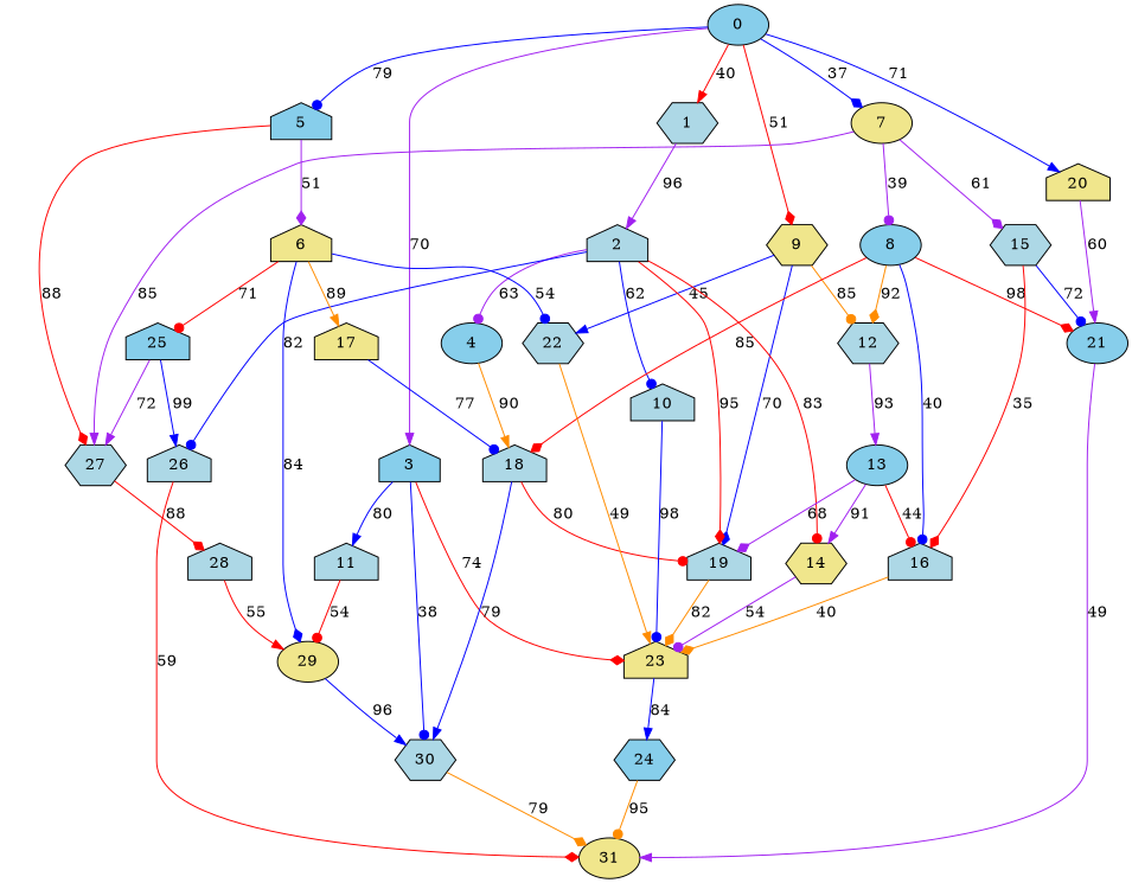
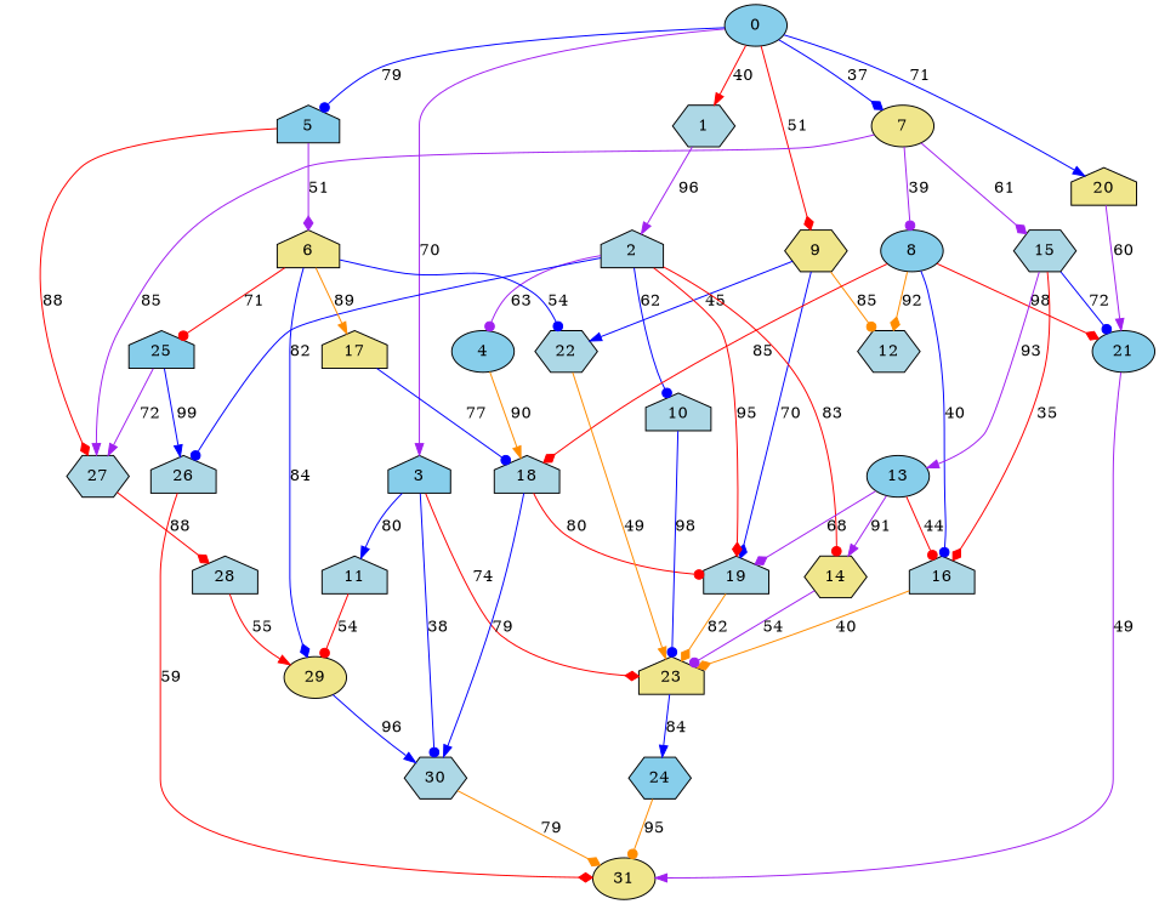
  digraph {
    node [fillcolor=lightblue shape=house style=filled]
    edge [arrowhead=normal color=blue]
    0 [fillcolor=skyblue shape=ellipse]
    1 [shape=hexagon]
    3 [fillcolor=skyblue]
    5 [fillcolor=skyblue]
    7 [fillcolor=khaki shape=ellipse]
    9 [fillcolor=khaki shape=hexagon]
    20 [fillcolor=khaki]
    2
    11
    23 [fillcolor=khaki]
    30 [shape=hexagon]
    6 [fillcolor=khaki]
    27 [shape=hexagon]
    8 [fillcolor=skyblue shape=ellipse]
    15 [shape=hexagon]
    18
    12 [shape=hexagon]
    16
    21 [fillcolor=skyblue shape=ellipse]
    19
    22 [shape=hexagon]
    4 [fillcolor=skyblue shape=ellipse]
    10
    14 [fillcolor=khaki shape=hexagon]
    26
    29 [fillcolor=khaki shape=ellipse]
    24 [fillcolor=skyblue shape=hexagon]
    31 [fillcolor=khaki shape=ellipse]
    17 [fillcolor=khaki]
    25 [fillcolor=skyblue]
    28
    13 [fillcolor=skyblue shape=ellipse]
    0 -> 1 [color=red label=40]
    0 -> 3 [color=purple label=70]
    0 -> 5 [arrowhead=dot label=79]
    0 -> 7 [arrowhead=diamond label=37]
    0 -> 9 [arrowhead=diamond color=red label=51]
    0 -> 20 [label=71]
    1 -> 2 [color=purple label=96]
    3 -> 11 [label=80]
    3 -> 23 [arrowhead=diamond color=red label=74]
    3 -> 30 [arrowhead=dot label=38]
    5 -> 6 [arrowhead=diamond color=purple label=51]
    5 -> 27 [arrowhead=diamond color=red label=88]
    7 -> 27 [color=purple label=85]
    7 -> 8 [arrowhead=dot color=purple label=39]
    7 -> 15 [arrowhead=diamond color=purple label=61]
    9 -> 12 [arrowhead=dot color=darkorange label=85]
    9 -> 19 [arrowhead=diamond label=70]
    9 -> 22 [label=45]
    20 -> 21 [color=purple label=60]
    2 -> 19 [arrowhead=diamond color=red label=95]
    2 -> 4 [arrowhead=dot color=purple label=63]
    2 -> 10 [arrowhead=dot label=62]
    2 -> 14 [arrowhead=dot color=red label=83]
    2 -> 26 [arrowhead=dot label=82]
    11 -> 29 [arrowhead=dot color=red label=54]
    23 -> 24 [label=84]
    30 -> 31 [arrowhead=diamond color=darkorange label=79]
    6 -> 22 [arrowhead=dot label=54]
    6 -> 29 [arrowhead=diamond label=84]
    6 -> 17 [color=darkorange label=89]
    6 -> 25 [arrowhead=dot color=red label=71]
    27 -> 28 [arrowhead=diamond color=red label=88]
    8 -> 18 [arrowhead=diamond color=red label=85]
    8 -> 12 [arrowhead=diamond color=darkorange label=92]
    8 -> 16 [arrowhead=dot label=40]
    8 -> 21 [arrowhead=diamond color=red label=98]
    15 -> 16 [arrowhead=diamond color=red label=35]
    15 -> 21 [arrowhead=dot label=72]
    18 -> 30 [label=79]
    18 -> 19 [arrowhead=dot color=red label=80]
-   12 -> 13 [color=purple label=93]
+   15 -> 13 [color=purple label=93]
    16 -> 23 [arrowhead=diamond color=darkorange label=40]
    21 -> 31 [color=purple label=49]
    19 -> 23 [arrowhead=diamond color=darkorange label=82]
    22 -> 23 [color=darkorange label=49]
    4 -> 18 [color=darkorange label=90]
    10 -> 23 [arrowhead=dot label=98]
    14 -> 23 [arrowhead=dot color=purple label=54]
    26 -> 31 [arrowhead=diamond color=red label=59]
    29 -> 30 [label=96]
    24 -> 31 [arrowhead=dot color=darkorange label=95]
    17 -> 18 [arrowhead=dot label=77]
    25 -> 27 [color=purple label=72]
    25 -> 26 [label=99]
    28 -> 29 [color=red label=55]
    13 -> 16 [arrowhead=dot color=red label=44]
    13 -> 19 [arrowhead=diamond color=purple label=68]
    13 -> 14 [color=purple label=91]
  }
